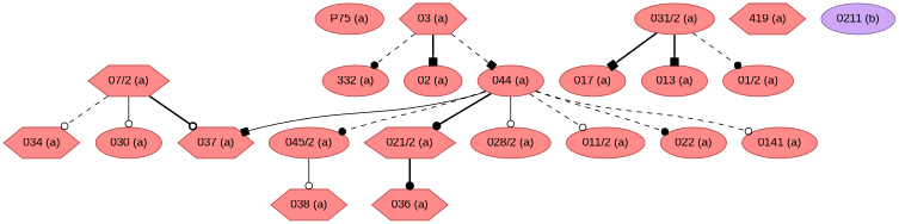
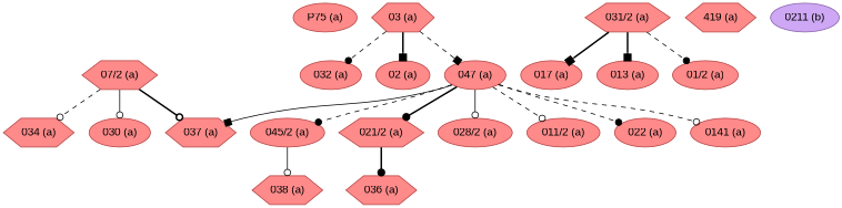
  strict digraph {
    fontname="Liberation Sans"
    node [color="#b43f3f" fillcolor="#FF8A8A" fontname="Liberation Sans" shape=ellipse style=filled]
    edge [arrowhead=odot fontname="Liberation Sans" style=dashed]
    "P75 (a)"
    "038 (a)" [shape=hexagon]
    "045/2 (a)"
-   "031/2 (a)"
+   "031/2 (a)" [shape=hexagon]
    "017 (a)"
    "013 (a)"
    "01/2 (a)"
    "034 (a)" [shape=hexagon]
    "036 (a)" [shape=hexagon]
    n10 [label="419 (a)" shape=hexagon]
    "0211 (b)" [color="#835da9" fillcolor="#CEA8F4"]
    "021/2 (a)" [shape=hexagon]
    "07/2 (a)" [shape=hexagon]
    "037 (a)" [shape=hexagon]
    "030 (a)"
    "03 (a)" [shape=hexagon]
-   "032 (a)" [label="332 (a)"]
+   "032 (a)"
    "02 (a)"
-   "044 (a)"
+   "044 (a)" [label="047 (a)"]
    "028/2 (a)"
    "011/2 (a)"
    "022 (a)"
    "0141 (a)"
    "045/2 (a)" -> "038 (a)" [style=solid]
    "031/2 (a)" -> "017 (a)" [arrowhead=box style=bold]
    "031/2 (a)" -> "013 (a)" [arrowhead=box style=bold]
    "031/2 (a)" -> "01/2 (a)" [arrowhead=dot]
    "021/2 (a)" -> "036 (a)" [arrowhead=dot style=bold]
    "07/2 (a)" -> "034 (a)"
    "07/2 (a)" -> "037 (a)" [style=bold]
    "07/2 (a)" -> "030 (a)" [style=solid]
    "03 (a)" -> "032 (a)" [arrowhead=dot]
    "03 (a)" -> "02 (a)" [arrowhead=box style=bold]
    "03 (a)" -> "044 (a)" [arrowhead=box]
    "044 (a)" -> "045/2 (a)" [arrowhead=dot]
    "044 (a)" -> "021/2 (a)" [arrowhead=dot style=bold]
    "044 (a)" -> "037 (a)" [arrowhead=box style=solid]
    "044 (a)" -> "028/2 (a)" [style=solid]
    "044 (a)" -> "011/2 (a)"
    "044 (a)" -> "022 (a)" [arrowhead=dot]
    "044 (a)" -> "0141 (a)"
  }
